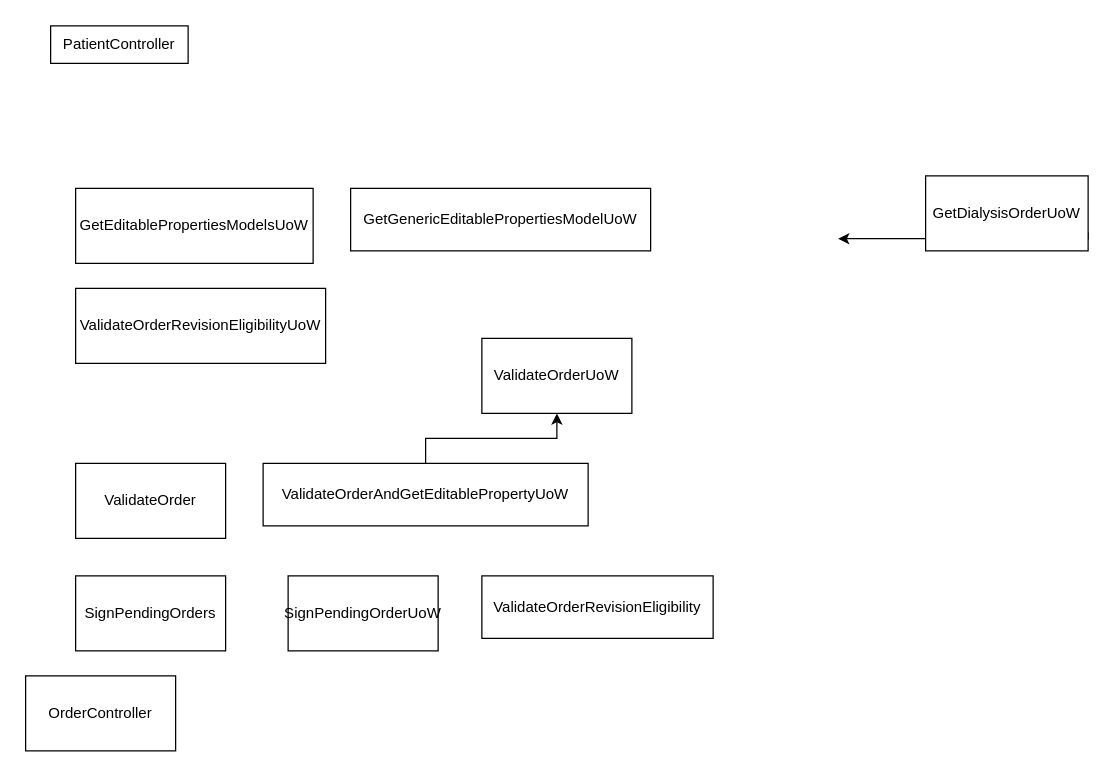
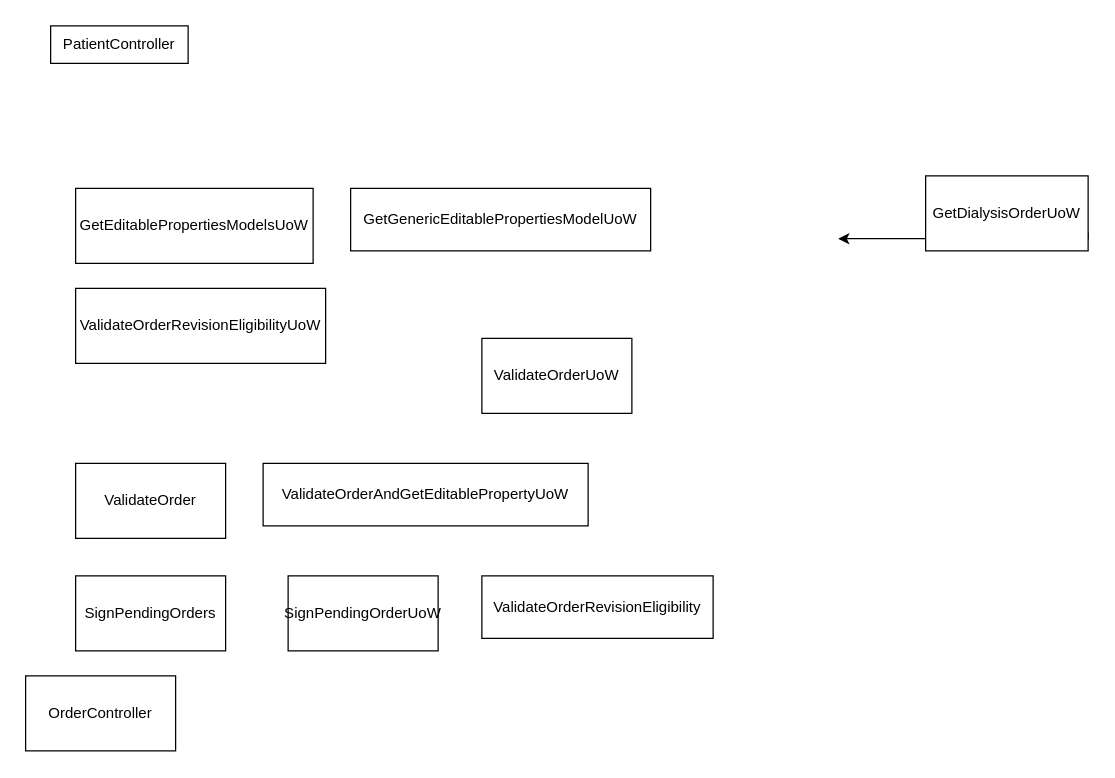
  <mxCell id="0" />
  <mxCell id="1" parent="0" />
  <mxCell id="2" value="PatientController" style="rounded=0;whiteSpace=wrap;html=1;" vertex="1" parent="1"><mxGeometry x="40" y="20" width="110" height="30" as="geometry" /></mxCell>
  <mxCell id="3" value="GetEditablePropertiesModelsUoW" style="rounded=0;whiteSpace=wrap;html=1;" vertex="1" parent="1"><mxGeometry x="60" y="150" width="190" height="60" as="geometry" /></mxCell>
  <mxCell id="4" value="ValidateOrderRevisionEligibilityUoW" style="rounded=0;whiteSpace=wrap;html=1;" vertex="1" parent="1"><mxGeometry x="60" y="230" width="200" height="60" as="geometry" /></mxCell>
  <mxCell id="5" value="GetGenericEditablePropertiesModelUoW" style="rounded=0;whiteSpace=wrap;html=1;" vertex="1" parent="1"><mxGeometry x="280" y="150" width="240" height="50" as="geometry" /></mxCell>
  <mxCell id="6" style="edgeStyle=orthogonalEdgeStyle;rounded=0;orthogonalLoop=1;jettySize=auto;html=1;exitX=1;exitY=0.75;exitDx=0;exitDy=0;" edge="1" parent="1" source="7"><mxGeometry relative="1" as="geometry"><mxPoint x="670" y="190.276" as="targetPoint" /><Array as="points"><mxPoint x="670" y="190" /><mxPoint x="670" y="190" /></Array></mxGeometry></mxCell>
  <mxCell id="7" value="GetDialysisOrderUoW" style="rounded=0;whiteSpace=wrap;html=1;" vertex="1" parent="1"><mxGeometry x="740" y="140" width="130" height="60" as="geometry" /></mxCell>
  <mxCell id="8" value="OrderController" style="rounded=0;whiteSpace=wrap;html=1;" vertex="1" parent="1"><mxGeometry y="540" width="120" height="60" as="geometry" x="20" /></mxCell>
  <mxCell id="9" value="SignPendingOrders" style="rounded=0;whiteSpace=wrap;html=1;" vertex="1" parent="1"><mxGeometry x="60" y="460" width="120" height="60" as="geometry" /></mxCell>
  <mxCell id="10" value="ValidateOrder" style="rounded=0;whiteSpace=wrap;html=1;" vertex="1" parent="1"><mxGeometry x="60" y="370" width="120" height="60" as="geometry" /></mxCell>
  <mxCell id="11" value="SignPendingOrderUoW" style="rounded=0;whiteSpace=wrap;html=1;" vertex="1" parent="1"><mxGeometry x="230" y="460" width="120" height="60" as="geometry" /></mxCell>
  <mxCell id="12" value="ValidateOrderRevisionEligibility" style="rounded=0;whiteSpace=wrap;html=1;" vertex="1" parent="1"><mxGeometry x="385" y="460" width="185" height="50" as="geometry" /></mxCell>
- <mxCell id="13" style="edgeStyle=orthogonalEdgeStyle;rounded=0;orthogonalLoop=1;jettySize=auto;html=1;" edge="1" parent="1" source="14" target="15"><mxGeometry relative="1" as="geometry" /></mxCell>
  <mxCell id="14" value="ValidateOrderAndGetEditablePropertyUoW" style="rounded=0;whiteSpace=wrap;html=1;" vertex="1" parent="1"><mxGeometry x="210" y="370" width="260" height="50" as="geometry" /></mxCell>
  <mxCell id="15" value="ValidateOrderUoW" style="rounded=0;whiteSpace=wrap;html=1;" vertex="1" parent="1"><mxGeometry x="385" y="270" width="120" height="60" as="geometry" /></mxCell>
